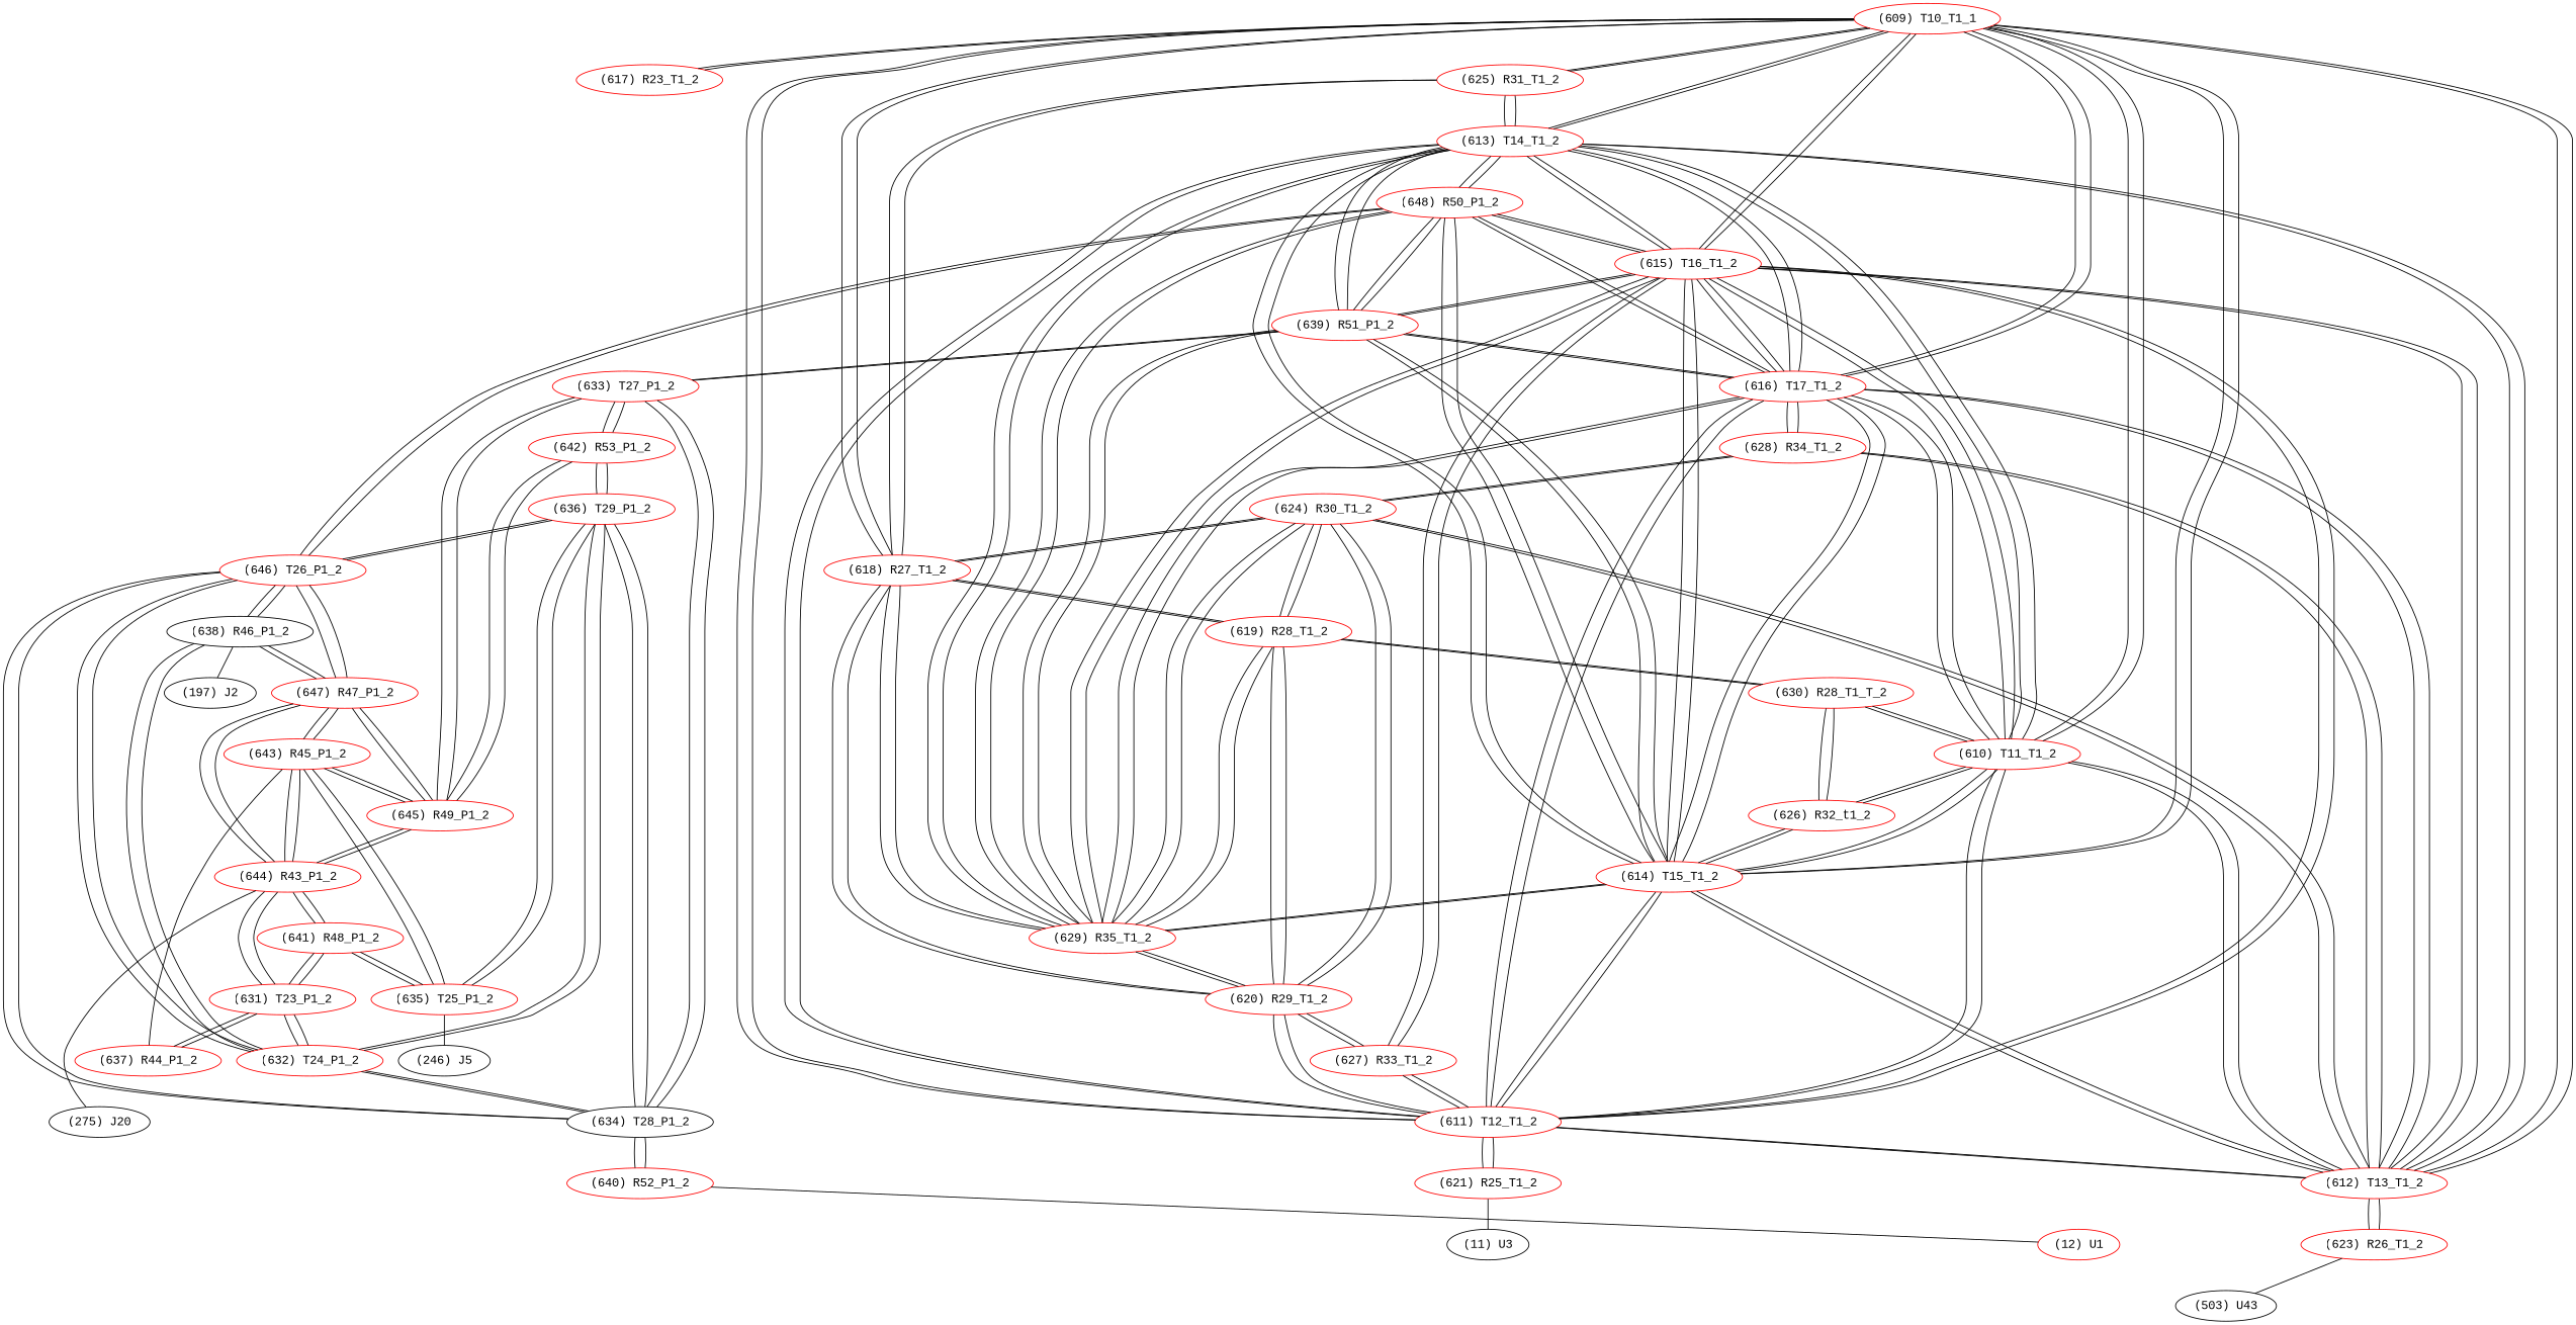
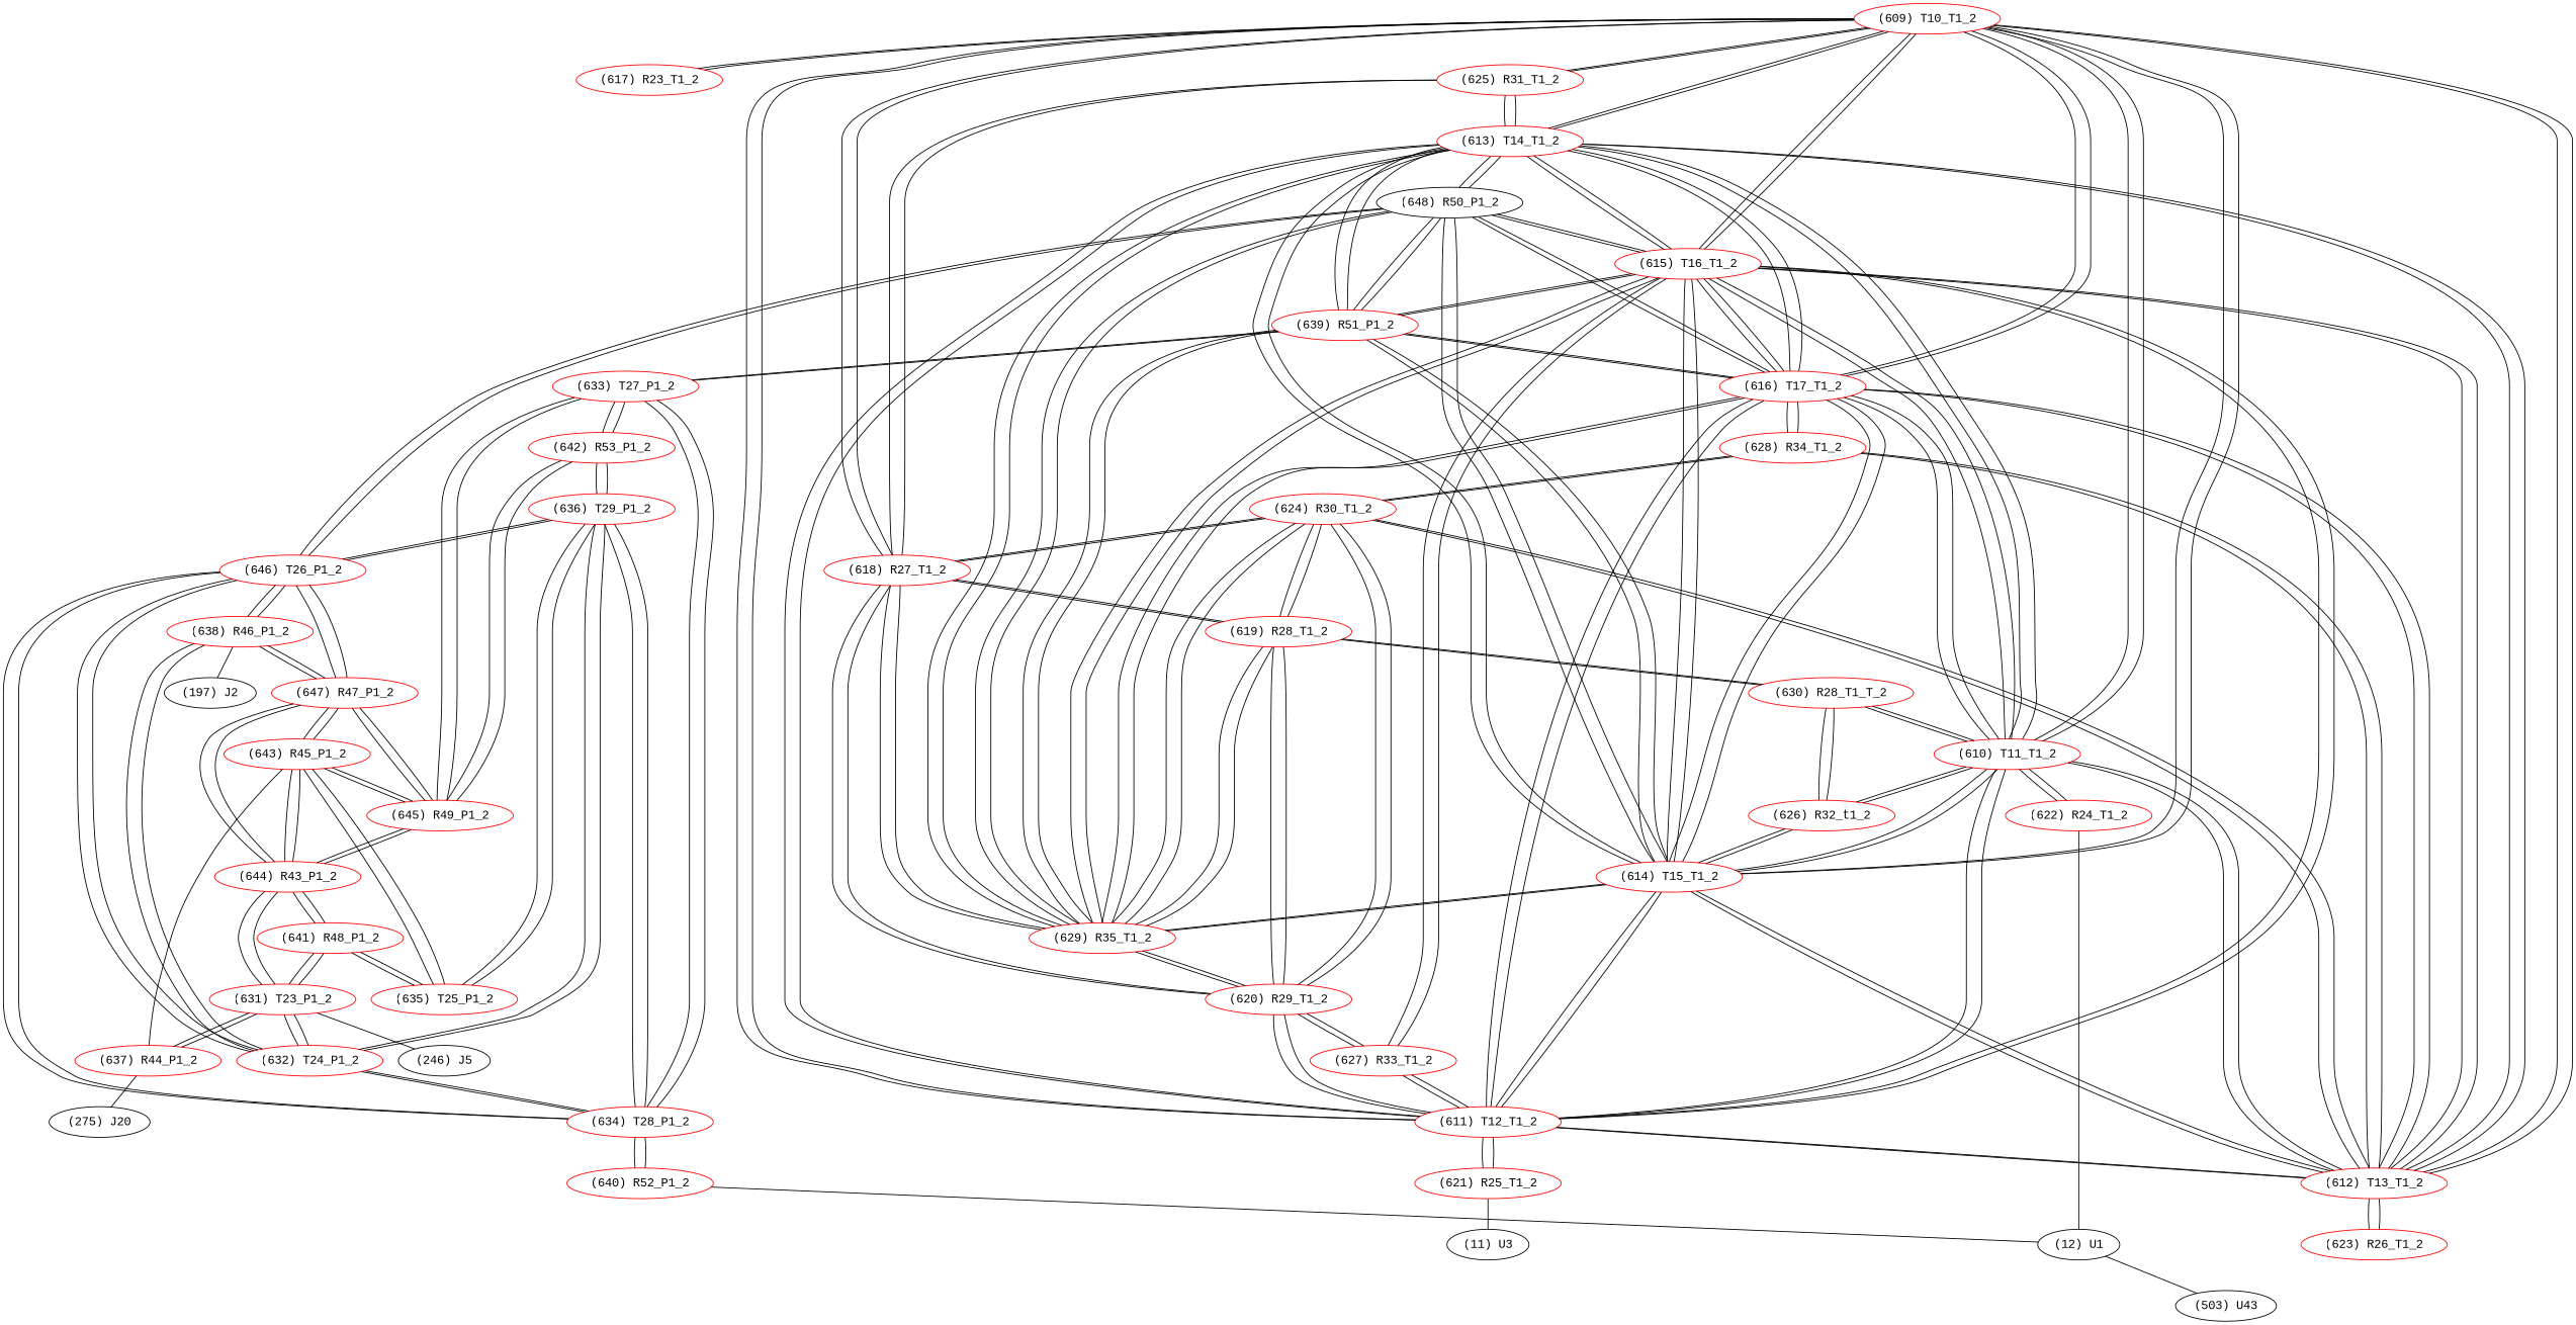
  graph {
    fontname="Liberation Mono"
    node [color=red fontname="Liberation Mono"]
    edge [fontname="Liberation Mono"]
-   n1 [label="(609) T10_T1_1"]
+   n1 [label="(609) T10_T1_2"]
    n2 [label="(617) R23_T1_2"]
    n3 [label="(625) R31_T1_2"]
    n4 [label="(618) R27_T1_2"]
    n5 [label="(615) T16_T1_2"]
    n6 [label="(616) T17_T1_2"]
    n7 [label="(614) T15_T1_2"]
    n8 [label="(611) T12_T1_2"]
    n9 [label="(613) T14_T1_2"]
    n10 [label="(612) T13_T1_2"]
    n11 [label="(610) T11_T1_2"]
    n12 [label="(620) R29_T1_2"]
    n13 [label="(624) R30_T1_2"]
    n14 [label="(629) R35_T1_2"]
    n15 [label="(619) R28_T1_2"]
    n16 [label="(627) R33_T1_2"]
    n17 [label="(639) R51_P1_2"]
-   n18 [label="(648) R50_P1_2"]
+   n18 [color=black label="(648) R50_P1_2"]
    n19 [label="(628) R34_T1_2"]
    n20 [label="(626) R32_t1_2"]
    n21 [label="(621) R25_T1_2"]
    n22 [label="(623) R26_T1_2"]
+   n23 [label="(622) R24_T1_2"]
    n24 [label="(630) R28_T1_T_2"]
    n25 [label="(197) J2" color=""]
    n26 [label="(633) T27_P1_2"]
    n27 [label="(646) T26_P1_2"]
    n28 [label="(11) U3" color=""]
    n29 [label="(503) U43" color=""]
-   n30 [label="(12) U1"]
+   n30 [label="(12) U1" color=""]
    n31 [label="(246) J5" color=""]
    n32 [label="(645) R49_P1_2"]
-   n33 [color=black label="(634) T28_P1_2"]
+   n33 [label="(634) T28_P1_2"]
    n34 [label="(642) R53_P1_2"]
    n35 [label="(632) T24_P1_2"]
    n36 [label="(647) R47_P1_2"]
    n37 [label="(636) T29_P1_2"]
-   n38 [color=black label="(638) R46_P1_2"]
+   n38 [label="(638) R46_P1_2"]
    n39 [label="(631) T23_P1_2"]
    n40 [label="(641) R48_P1_2"]
    n41 [label="(644) R43_P1_2"]
    n42 [label="(637) R44_P1_2"]
    n43 [label="(635) T25_P1_2"]
    n44 [label="(643) R45_P1_2"]
    n45 [label="(275) J20" color=""]
    n46 [label="(640) R52_P1_2"]
    n1 -- n2
    n1 -- n3
    n1 -- n4
    n1 -- n5
    n1 -- n6
    n1 -- n7
    n1 -- n8
    n1 -- n9
    n1 -- n10
    n1 -- n11
    n2 -- n1
    n3 -- n1
    n3 -- n4
    n3 -- n9
    n4 -- n1
    n4 -- n3
    n4 -- n12
    n4 -- n13
    n4 -- n14
    n4 -- n15
    n5 -- n1
    n5 -- n6
    n5 -- n7
    n5 -- n8
    n5 -- n9
    n5 -- n10
    n5 -- n11
    n5 -- n14
    n5 -- n16
    n5 -- n17
    n5 -- n18
    n6 -- n1
    n6 -- n5
    n6 -- n7
    n6 -- n8
    n6 -- n9
    n6 -- n10
    n6 -- n11
    n6 -- n14
    n6 -- n17
    n6 -- n18
    n6 -- n19
    n7 -- n1
    n7 -- n5
    n7 -- n6
    n7 -- n8
    n7 -- n9
    n7 -- n10
    n7 -- n11
    n7 -- n14
    n7 -- n17
    n7 -- n18
    n7 -- n20
    n8 -- n1
    n8 -- n5
    n8 -- n6
    n8 -- n7
    n8 -- n9
    n8 -- n10
    n8 -- n11
    n8 -- n12
    n8 -- n16
    n8 -- n21
    n9 -- n1
    n9 -- n3
    n9 -- n5
    n9 -- n6
    n9 -- n7
    n9 -- n8
    n9 -- n10
    n9 -- n11
    n9 -- n14
    n9 -- n17
    n9 -- n18
    n10 -- n1
    n10 -- n5
    n10 -- n6
    n10 -- n7
    n10 -- n8
    n10 -- n9
    n10 -- n11
    n10 -- n13
    n10 -- n19
    n10 -- n22
    n11 -- n1
    n11 -- n5
    n11 -- n6
    n11 -- n7
    n11 -- n8
    n11 -- n9
    n11 -- n10
    n11 -- n20
+   n11 -- n23
    n11 -- n24
    n12 -- n4
    n12 -- n8
    n12 -- n13
    n12 -- n14
    n12 -- n15
    n12 -- n16
    n13 -- n4
    n13 -- n10
    n13 -- n12
    n13 -- n14
    n13 -- n15
    n13 -- n19
    n14 -- n4
    n14 -- n5
    n14 -- n6
    n14 -- n7
    n14 -- n9
    n14 -- n12
    n14 -- n13
    n14 -- n15
    n14 -- n17
    n14 -- n18
    n15 -- n4
    n15 -- n12
    n15 -- n13
    n15 -- n14
    n15 -- n24
    n16 -- n5
    n16 -- n8
    n16 -- n12
    n17 -- n5
    n17 -- n6
    n17 -- n7
    n17 -- n9
    n17 -- n14
    n17 -- n18
    n17 -- n26
    n18 -- n5
    n18 -- n6
    n18 -- n7
    n18 -- n9
    n18 -- n14
    n18 -- n17
    n18 -- n27
    n19 -- n6
    n19 -- n10
    n19 -- n13
    n20 -- n7
    n20 -- n11
    n20 -- n24
    n21 -- n8
    n21 -- n28
    n22 -- n10
-   n22 -- n29
+   n30 -- n29
+   n23 -- n11
+   n23 -- n30
    n24 -- n11
    n24 -- n15
    n24 -- n20
    n26 -- n17
    n26 -- n32
    n26 -- n33
    n26 -- n34
    n27 -- n18
    n27 -- n33
    n27 -- n35
    n27 -- n36
    n27 -- n37
    n27 -- n38
    n32 -- n26
    n32 -- n34
    n32 -- n36
    n32 -- n41
    n32 -- n44
    n33 -- n26
    n33 -- n27
    n33 -- n35
    n33 -- n37
    n33 -- n46
    n34 -- n26
    n34 -- n32
    n34 -- n37
    n35 -- n27
    n35 -- n33
    n35 -- n37
    n35 -- n38
    n35 -- n39
    n36 -- n27
    n36 -- n32
    n36 -- n38
    n36 -- n41
    n36 -- n44
    n37 -- n27
    n37 -- n33
    n37 -- n34
    n37 -- n35
    n37 -- n43
    n38 -- n25
    n38 -- n27
    n38 -- n35
    n38 -- n36
    n39 -- n35
    n39 -- n40
    n39 -- n41
    n39 -- n42
    n40 -- n39
    n40 -- n41
    n40 -- n43
    n41 -- n32
    n41 -- n36
    n41 -- n39
    n41 -- n40
    n41 -- n44
    n42 -- n39
-   n41 -- n45
-   n43 -- n31
+   n42 -- n45
+   n39 -- n31
    n43 -- n37
    n43 -- n40
    n43 -- n44
    n44 -- n32
    n44 -- n36
    n44 -- n41
    n44 -- n42
    n44 -- n43
    n46 -- n30
    n46 -- n33
  }
